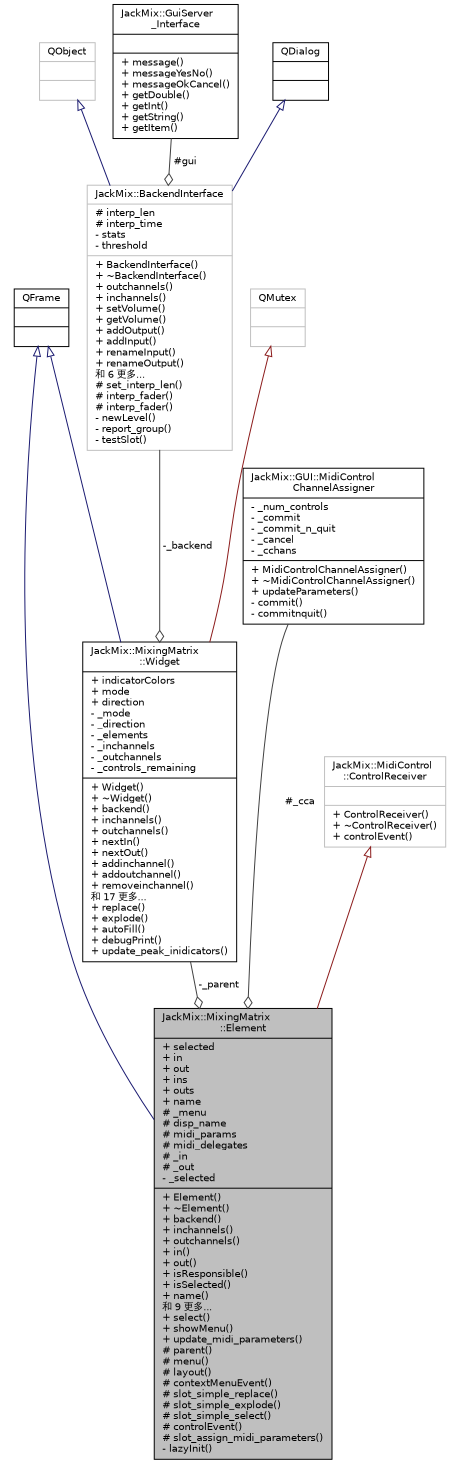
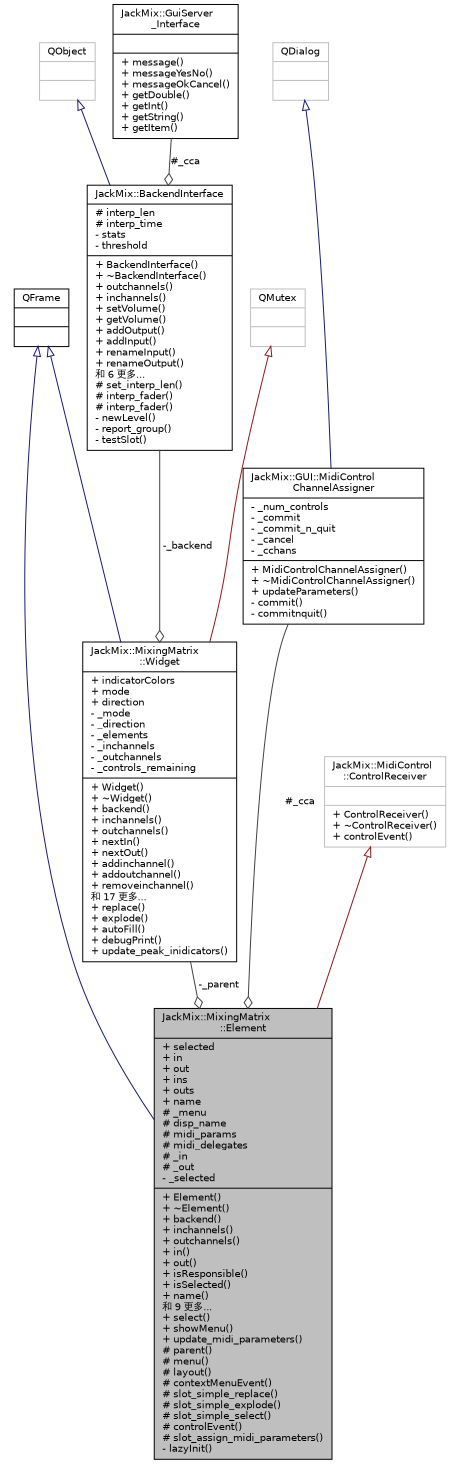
  digraph {
    node [color=black fillcolor=white fontname=Helvetica fontsize=10 shape=record style=filled]
    edge [arrowtail=onormal color=midnightblue dir=back fontname=Helvetica fontsize=10 labelfontname=Helvetica labelfontsize=10 style=solid]
    n1 [fillcolor=grey75 fontcolor=black height=0.2 label="{JackMix::MixingMatrix\l::Element\n|+ selected\l+ in\l+ out\l+ ins\l+ outs\l+ name\l# _menu\l# disp_name\l# midi_params\l# midi_delegates\l# _in\l# _out\l- _selected\l|+ Element()\l+ ~Element()\l+ backend()\l+ inchannels()\l+ outchannels()\l+ in()\l+ out()\l+ isResponsible()\l+ isSelected()\l+ name()\l和 9 更多...\l+ select()\l+ showMenu()\l+ update_midi_parameters()\l# parent()\l# menu()\l# layout()\l# contextMenuEvent()\l# slot_simple_replace()\l# slot_simple_explode()\l# slot_simple_select()\l# controlEvent()\l# slot_assign_midi_parameters()\l- lazyInit()\l}" width=0.4]
    n2 [height=0.2 label="{QFrame\n||}" width=0.4]
    n3 [height=0.2 label="{JackMix::MixingMatrix\l::Widget\n|+ indicatorColors\l+ mode\l+ direction\l- _mode\l- _direction\l- _elements\l- _inchannels\l- _outchannels\l- _controls_remaining\l|+ Widget()\l+ ~Widget()\l+ backend()\l+ inchannels()\l+ outchannels()\l+ nextIn()\l+ nextOut()\l+ addinchannel()\l+ addoutchannel()\l+ removeinchannel()\l和 17 更多...\l+ replace()\l+ explode()\l+ autoFill()\l+ debugPrint()\l+ update_peak_inidicators()\l}" width=0.4]
    n4 [color=grey75 height=0.2 label="{JackMix::MidiControl\l::ControlReceiver\n||+ ControlReceiver()\l+ ~ControlReceiver()\l+ controlEvent()\l}" width=0.4]
    n5 [height=0.2 label="{JackMix::GUI::MidiControl\lChannelAssigner\n|- _num_controls\l- _commit\l- _commit_n_quit\l- _cancel\l- _cchans\l|+ MidiControlChannelAssigner()\l+ ~MidiControlChannelAssigner()\l+ updateParameters()\l- commit()\l- commitnquit()\l}" width=0.4]
-   n6 [height=0.2 label="{QDialog\n||}" width=0.4]
+   n6 [color=grey75 height=0.2 label="{QDialog\n||}" width=0.4]
    n7 [color=grey75 height=0.2 label="{QMutex\n||}" width=0.4]
-   n8 [color=grey75 height=0.2 label="{JackMix::BackendInterface\n|# interp_len\l# interp_time\l- stats\l- threshold\l|+ BackendInterface()\l+ ~BackendInterface()\l+ outchannels()\l+ inchannels()\l+ setVolume()\l+ getVolume()\l+ addOutput()\l+ addInput()\l+ renameInput()\l+ renameOutput()\l和 6 更多...\l# set_interp_len()\l# interp_fader()\l# interp_fader()\l- newLevel()\l- report_group()\l- testSlot()\l}" width=0.4]
+   n8 [height=0.2 label="{JackMix::BackendInterface\n|# interp_len\l# interp_time\l- stats\l- threshold\l|+ BackendInterface()\l+ ~BackendInterface()\l+ outchannels()\l+ inchannels()\l+ setVolume()\l+ getVolume()\l+ addOutput()\l+ addInput()\l+ renameInput()\l+ renameOutput()\l和 6 更多...\l# set_interp_len()\l# interp_fader()\l# interp_fader()\l- newLevel()\l- report_group()\l- testSlot()\l}" width=0.4]
    n9 [color=grey75 height=0.2 label="{QObject\n||}" width=0.4]
    n10 [height=0.2 label="{JackMix::GuiServer\l_Interface\n||+ message()\l+ messageYesNo()\l+ messageOkCancel()\l+ getDouble()\l+ getInt()\l+ getString()\l+ getItem()\l}" width=0.4]
    n2 -> n1
    n2 -> n3
    n3 -> n1 [arrowhead=odiamond color=grey25 label=" -_parent" arrowtail="" dir=""]
    n4 -> n1 [color=firebrick4]
    n5 -> n1 [arrowhead=odiamond color=grey25 label=" #_cca" arrowtail="" dir=""]
-   n6 -> n8
+   n6 -> n5
    n7 -> n3 [color=firebrick4]
    n8 -> n3 [arrowhead=odiamond color=grey25 label=" -_backend" arrowtail="" dir=""]
    n9 -> n8
-   n10 -> n8 [arrowhead=odiamond color=grey25 label=" #gui" arrowtail="" dir=""]
+   n10 -> n8 [arrowhead=odiamond color=grey25 label=" #_cca" arrowtail="" dir=""]
  }
